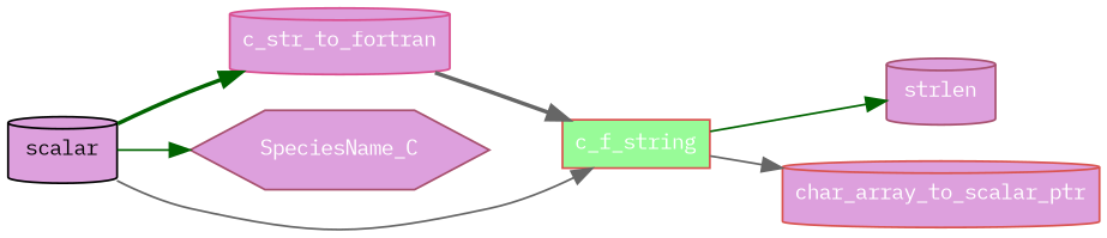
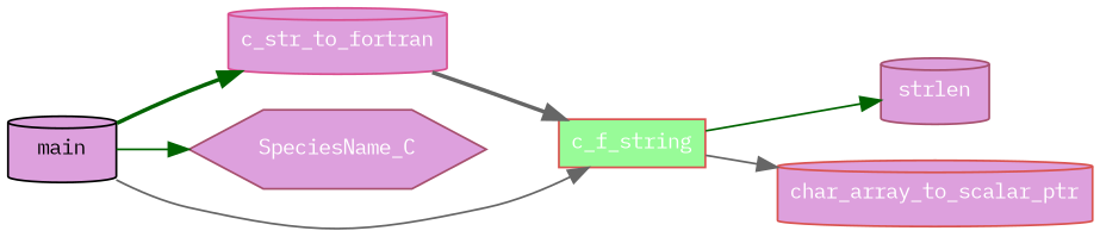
  digraph {
    concentrate=false
    rankdir=LR
    fontname="IBM Plex Mono"
    node [fontname="IBM Plex Mono" fontsize=10.5 margin=0.08 shape=cylinder style=filled fillcolor=plum color="#A7506F" fontcolor=white]
    edge [color=darkgreen fontname="IBM Plex Mono" fontsize=9.5 style=solid]
-   n1 [height=0.0 label=scalar color="" fontcolor=""]
+   n1 [height=0.0 label=main color="" fontcolor=""]
    n2 [color="#d94e8f" height=0.0 label=c_str_to_fortran]
    n3 [height=0.0 label=SpeciesName_C shape=hexagon]
    n4 [color="#d9534f" height=0.0 label=c_f_string shape=box fillcolor=palegreen]
    n5 [height=0.0 label=strlen]
    n6 [color="#d9534f" height=0.0 label=char_array_to_scalar_ptr]
    n1 -> n2 [style=bold]
    n1 -> n3
    n1 -> n4 [color=gray40]
    n2 -> n4 [color=gray40 style=bold]
    n4 -> n5
    n4 -> n6 [color=gray40]
  }
